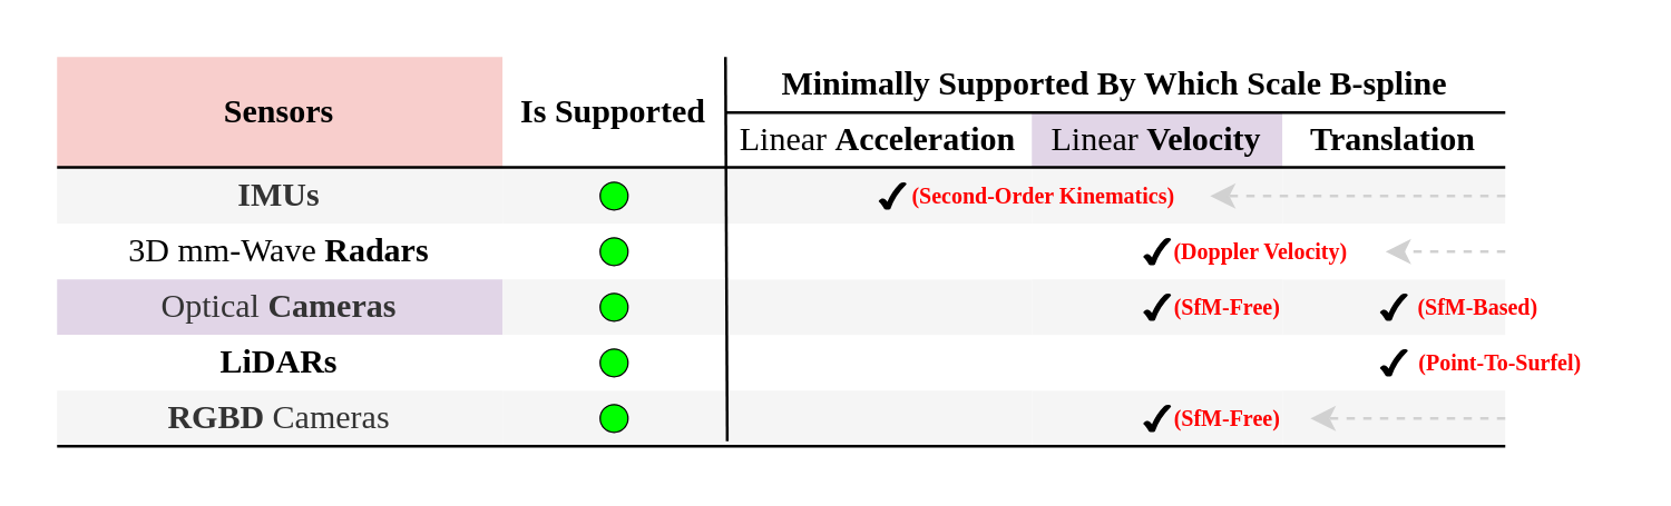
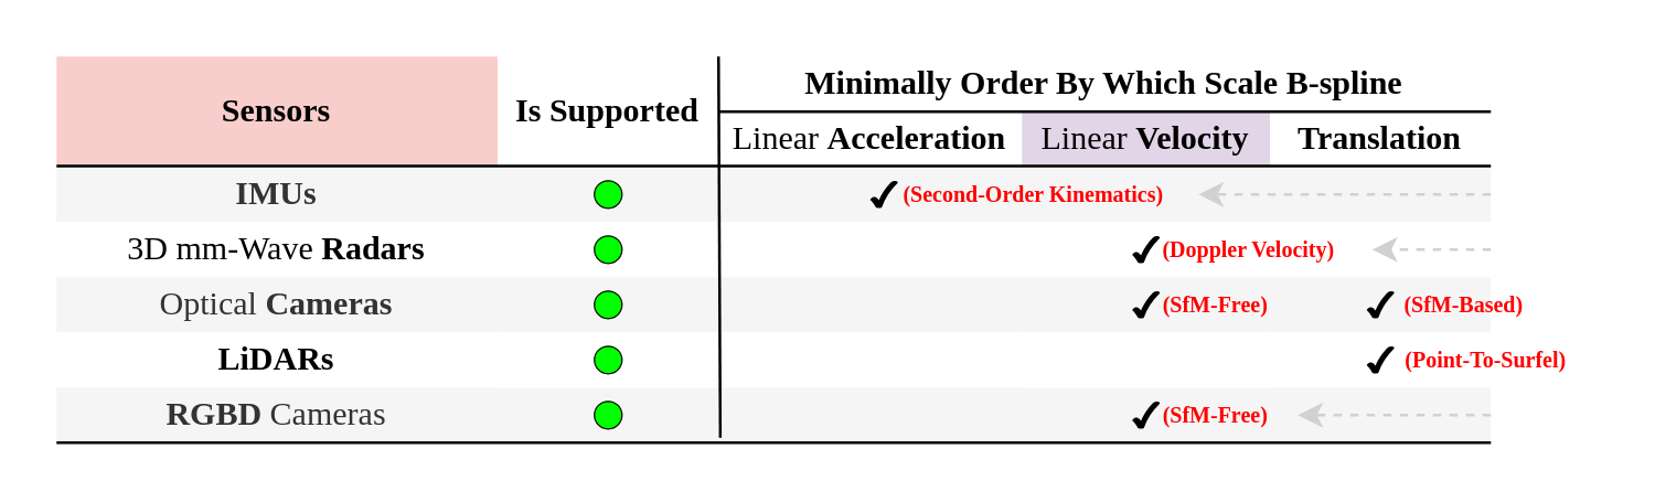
  <mxCell id="0" />
  <mxCell id="1" parent="0" />
  <mxCell id="2" value="&lt;font&gt;&lt;b&gt;Sensors&lt;/b&gt;&lt;/font&gt;" style="rounded=0;whiteSpace=wrap;html=1;fontFamily=Times New Roman;strokeColor=none;fillColor=#f8cecc;" parent="1" vertex="1"><mxGeometry x="20" y="20" width="160" height="40" as="geometry" /></mxCell>
  <mxCell id="3" value="&lt;font&gt;&lt;b&gt;Is Supported&lt;/b&gt;&lt;/font&gt;" style="rounded=0;whiteSpace=wrap;html=1;fontFamily=Times New Roman;strokeColor=none;" parent="1" vertex="1"><mxGeometry x="180" y="20" width="80" height="40" as="geometry" /></mxCell>
- <mxCell id="4" value="&lt;font&gt;&lt;b&gt;Minimally Supported By Which Scale B-spline&lt;/b&gt;&lt;/font&gt;" style="rounded=0;whiteSpace=wrap;html=1;fontFamily=Times New Roman;strokeColor=none;" parent="1" vertex="1"><mxGeometry x="260" y="20" width="280" height="20" as="geometry" /></mxCell>
+ <mxCell id="4" value="&lt;font&gt;&lt;b&gt;Minimally Order By Which Scale B-spline&lt;/b&gt;&lt;/font&gt;" style="rounded=0;whiteSpace=wrap;html=1;fontFamily=Times New Roman;strokeColor=none;" parent="1" vertex="1"><mxGeometry x="260" y="20" width="280" height="20" as="geometry" /></mxCell>
  <mxCell id="5" value="&lt;font&gt;Linear &lt;b&gt;Acceleration&lt;/b&gt;&lt;/font&gt;" style="rounded=0;whiteSpace=wrap;html=1;fontFamily=Times New Roman;fontStyle=0;strokeColor=none;" parent="1" vertex="1"><mxGeometry x="260" y="40" width="110" height="20" as="geometry" /></mxCell>
  <mxCell id="6" value="&lt;font&gt;Linear &lt;b&gt;Velocity&lt;/b&gt;&lt;/font&gt;" style="rounded=0;whiteSpace=wrap;html=1;fontFamily=Times New Roman;fontStyle=0;strokeColor=none;fillColor=#e1d5e7;" parent="1" vertex="1"><mxGeometry x="370" y="40" width="90" height="20" as="geometry" /></mxCell>
  <mxCell id="7" value="&lt;font&gt;&lt;span&gt;&lt;b&gt;Translation&lt;/b&gt;&lt;/span&gt;&lt;/font&gt;" style="rounded=0;whiteSpace=wrap;html=1;fontFamily=Times New Roman;fontStyle=0;strokeColor=none;" parent="1" vertex="1"><mxGeometry x="460" y="40" width="80" height="20" as="geometry" /></mxCell>
  <mxCell id="8" value="&lt;font&gt;&lt;span&gt;&lt;b&gt;IMUs&lt;/b&gt;&lt;br&gt;&lt;/span&gt;&lt;/font&gt;" style="rounded=0;whiteSpace=wrap;html=1;fontStyle=0;fontFamily=Times New Roman;strokeColor=none;fillColor=#f5f5f5;fontColor=#333333;" parent="1" vertex="1"><mxGeometry x="20" y="60" width="160" height="20" as="geometry" /></mxCell>
  <mxCell id="9" value="&lt;font&gt;3D mm-Wave &lt;b&gt;Radars&lt;/b&gt;&lt;/font&gt;" style="rounded=0;whiteSpace=wrap;html=1;fontStyle=0;fontFamily=Times New Roman;strokeColor=none;" parent="1" vertex="1"><mxGeometry x="20" y="80" width="160" height="20" as="geometry" /></mxCell>
- <mxCell id="10" value="&lt;font&gt;Optical &lt;b&gt;Cameras&lt;/b&gt;&lt;/font&gt;" style="rounded=0;whiteSpace=wrap;html=1;fontStyle=0;fontFamily=Times New Roman;strokeColor=none;fillColor=#e1d5e7;fontColor=#333333;" parent="1" vertex="1"><mxGeometry x="20" y="100" width="160" height="20" as="geometry" /></mxCell>
+ <mxCell id="10" value="&lt;font&gt;Optical &lt;b&gt;Cameras&lt;/b&gt;&lt;/font&gt;" style="rounded=0;whiteSpace=wrap;html=1;fontStyle=0;fontFamily=Times New Roman;strokeColor=none;fillColor=#f5f5f5;fontColor=#333333;" parent="1" vertex="1"><mxGeometry x="20" y="100" width="160" height="20" as="geometry" /></mxCell>
  <mxCell id="11" value="&lt;font&gt;&lt;b&gt;LiDARs&lt;/b&gt;&lt;/font&gt;" style="rounded=0;whiteSpace=wrap;html=1;fontStyle=0;fontFamily=Times New Roman;strokeColor=none;" parent="1" vertex="1"><mxGeometry x="20" y="120" width="160" height="20" as="geometry" /></mxCell>
  <mxCell id="12" value="&lt;font&gt;&lt;b&gt;RGBD&lt;/b&gt; Cameras&lt;/font&gt;" style="rounded=0;whiteSpace=wrap;html=1;fontStyle=0;fontFamily=Times New Roman;strokeColor=none;fillColor=#f5f5f5;fontColor=#333333;" parent="1" vertex="1"><mxGeometry x="20" y="140" width="160" height="20" as="geometry" /></mxCell>
  <mxCell id="13" value="&lt;font&gt;&lt;span&gt;&lt;br&gt;&lt;/span&gt;&lt;/font&gt;" style="rounded=0;whiteSpace=wrap;html=1;fontStyle=0;fontFamily=Times New Roman;strokeColor=none;fillColor=#f5f5f5;fontColor=#333333;" parent="1" vertex="1"><mxGeometry x="180" y="60" width="80" height="20" as="geometry" /></mxCell>
  <mxCell id="14" value="" style="ellipse;whiteSpace=wrap;html=1;aspect=fixed;fontFamily=Times New Roman;fontSize=10;fillColor=#00FF00;strokeColor=default;strokeWidth=0.5;" parent="1" vertex="1"><mxGeometry x="215" y="65" width="10" height="10" as="geometry" /></mxCell>
  <mxCell id="15" value="&lt;font&gt;&lt;span&gt;&lt;br&gt;&lt;/span&gt;&lt;/font&gt;" style="rounded=0;whiteSpace=wrap;html=1;fontStyle=0;fontFamily=Times New Roman;strokeColor=none;fillColor=#f5f5f5;fontColor=#333333;" parent="1" vertex="1"><mxGeometry x="180" y="140" width="80" height="20" as="geometry" /></mxCell>
  <mxCell id="16" value="&lt;font&gt;&lt;span&gt;&lt;br&gt;&lt;/span&gt;&lt;/font&gt;" style="rounded=0;whiteSpace=wrap;html=1;fontStyle=0;fontFamily=Times New Roman;strokeColor=none;" parent="1" vertex="1"><mxGeometry x="180" y="80" width="80" height="20" as="geometry" /></mxCell>
  <mxCell id="17" value="&lt;font&gt;&lt;span&gt;&lt;br&gt;&lt;/span&gt;&lt;/font&gt;" style="rounded=0;whiteSpace=wrap;html=1;fontStyle=0;fontFamily=Times New Roman;strokeColor=none;fillColor=#f5f5f5;fontColor=#333333;" parent="1" vertex="1"><mxGeometry x="180" y="100" width="80" height="20" as="geometry" /></mxCell>
  <mxCell id="18" value="&lt;font&gt;&lt;span&gt;&lt;br&gt;&lt;/span&gt;&lt;/font&gt;" style="rounded=0;whiteSpace=wrap;html=1;fontStyle=0;fontFamily=Times New Roman;strokeColor=none;" parent="1" vertex="1"><mxGeometry x="180" y="120" width="80" height="20" as="geometry" /></mxCell>
  <mxCell id="19" value="" style="ellipse;whiteSpace=wrap;html=1;aspect=fixed;fontFamily=Times New Roman;fontSize=10;fillColor=#00FF00;strokeColor=default;strokeWidth=0.5;" parent="1" vertex="1"><mxGeometry x="215" y="85" width="10" height="10" as="geometry" /></mxCell>
  <mxCell id="20" value="" style="ellipse;whiteSpace=wrap;html=1;aspect=fixed;fontFamily=Times New Roman;fontSize=10;fillColor=#00FF00;strokeColor=default;strokeWidth=0.5;" parent="1" vertex="1"><mxGeometry x="215" y="105" width="10" height="10" as="geometry" /></mxCell>
  <mxCell id="21" value="" style="ellipse;whiteSpace=wrap;html=1;aspect=fixed;fontFamily=Times New Roman;fontSize=10;fillColor=#00FF00;strokeColor=default;strokeWidth=0.5;" parent="1" vertex="1"><mxGeometry x="215" y="125" width="10" height="10" as="geometry" /></mxCell>
  <mxCell id="22" value="" style="ellipse;whiteSpace=wrap;html=1;aspect=fixed;fontFamily=Times New Roman;fontSize=10;fillColor=#00FF00;strokeColor=default;strokeWidth=0.5;" parent="1" vertex="1"><mxGeometry x="215" y="145" width="10" height="10" as="geometry" /></mxCell>
  <mxCell id="23" value="&lt;font&gt;&lt;span&gt;&lt;br&gt;&lt;/span&gt;&lt;/font&gt;" style="rounded=0;whiteSpace=wrap;html=1;fontStyle=0;fontFamily=Times New Roman;strokeColor=none;fillColor=#f5f5f5;fontColor=#333333;" parent="1" vertex="1"><mxGeometry x="260" y="60" width="110" height="20" as="geometry" /></mxCell>
  <mxCell id="24" value="&lt;font&gt;&lt;span&gt;&lt;br&gt;&lt;/span&gt;&lt;/font&gt;" style="rounded=0;whiteSpace=wrap;html=1;fontStyle=0;fontFamily=Times New Roman;strokeColor=none;" parent="1" vertex="1"><mxGeometry x="260" y="120" width="110" height="20" as="geometry" /></mxCell>
  <mxCell id="25" value="&lt;font&gt;&lt;span&gt;&lt;br&gt;&lt;/span&gt;&lt;/font&gt;" style="rounded=0;whiteSpace=wrap;html=1;fontStyle=0;fontFamily=Times New Roman;strokeColor=none;fillColor=#f5f5f5;fontColor=#333333;" parent="1" vertex="1"><mxGeometry x="260" y="100" width="110" height="20" as="geometry" /></mxCell>
  <mxCell id="26" value="&lt;font&gt;&lt;span&gt;&lt;br&gt;&lt;/span&gt;&lt;/font&gt;" style="rounded=0;whiteSpace=wrap;html=1;fontStyle=0;fontFamily=Times New Roman;strokeColor=none;" parent="1" vertex="1"><mxGeometry x="260" y="80" width="110" height="20" as="geometry" /></mxCell>
  <mxCell id="27" value="&lt;font&gt;&lt;span&gt;&lt;br&gt;&lt;/span&gt;&lt;/font&gt;" style="rounded=0;whiteSpace=wrap;html=1;fontStyle=0;fontFamily=Times New Roman;strokeColor=none;fillColor=#f5f5f5;fontColor=#333333;" parent="1" vertex="1"><mxGeometry x="260" y="140" width="110" height="20" as="geometry" /></mxCell>
  <mxCell id="28" value="&lt;font&gt;&lt;span&gt;&lt;br&gt;&lt;/span&gt;&lt;/font&gt;" style="rounded=0;whiteSpace=wrap;html=1;fontStyle=0;fontFamily=Times New Roman;strokeColor=none;fillColor=#f5f5f5;fontColor=#333333;" parent="1" vertex="1"><mxGeometry x="370" y="60" width="90" height="20" as="geometry" /></mxCell>
  <mxCell id="29" value="&lt;font&gt;&lt;span&gt;&lt;br&gt;&lt;/span&gt;&lt;/font&gt;" style="rounded=0;whiteSpace=wrap;html=1;fontStyle=0;fontFamily=Times New Roman;strokeColor=none;" parent="1" vertex="1"><mxGeometry x="370" y="80" width="90" height="20" as="geometry" /></mxCell>
  <mxCell id="30" value="&lt;font&gt;&lt;span&gt;&lt;br&gt;&lt;/span&gt;&lt;/font&gt;" style="rounded=0;whiteSpace=wrap;html=1;fontStyle=0;fontFamily=Times New Roman;strokeColor=none;fillColor=#f5f5f5;fontColor=#333333;" parent="1" vertex="1"><mxGeometry x="370" y="140" width="90" height="20" as="geometry" /></mxCell>
  <mxCell id="31" value="&lt;font&gt;&lt;span&gt;&lt;br&gt;&lt;/span&gt;&lt;/font&gt;" style="rounded=0;whiteSpace=wrap;html=1;fontStyle=0;fontFamily=Times New Roman;strokeColor=none;" parent="1" vertex="1"><mxGeometry x="370" y="120" width="90" height="20" as="geometry" /></mxCell>
  <mxCell id="32" value="&lt;div style=&quot;text-align: start;&quot;&gt;&lt;span style=&quot;background-color: initial; font-size: 0px;&quot;&gt;&lt;font face=&quot;monospace&quot; color=&quot;rgba(0, 0, 0, 0)&quot;&gt;dfssdf&lt;/font&gt;&lt;/span&gt;&lt;/div&gt;" style="rounded=0;whiteSpace=wrap;html=1;fontStyle=0;fontFamily=Times New Roman;strokeColor=none;fillColor=#f5f5f5;fontColor=#333333;" parent="1" vertex="1"><mxGeometry x="370" y="100" width="90" height="20" as="geometry" /></mxCell>
  <mxCell id="33" value="&lt;font&gt;&lt;span&gt;&lt;br&gt;&lt;/span&gt;&lt;/font&gt;" style="rounded=0;whiteSpace=wrap;html=1;fontStyle=0;fontFamily=Times New Roman;strokeColor=none;fillColor=#f5f5f5;fontColor=#333333;" parent="1" vertex="1"><mxGeometry x="460" y="60" width="80" height="20" as="geometry" /></mxCell>
  <mxCell id="34" value="&lt;font&gt;&lt;span&gt;&lt;br&gt;&lt;/span&gt;&lt;/font&gt;" style="rounded=0;whiteSpace=wrap;html=1;fontStyle=0;fontFamily=Times New Roman;strokeColor=none;" parent="1" vertex="1"><mxGeometry x="460" y="120" width="80" height="20" as="geometry" /></mxCell>
  <mxCell id="35" value="&lt;font&gt;&lt;span&gt;&lt;br&gt;&lt;/span&gt;&lt;/font&gt;" style="rounded=0;whiteSpace=wrap;html=1;fontStyle=0;fontFamily=Times New Roman;strokeColor=none;fillColor=#f5f5f5;fontColor=#333333;" parent="1" vertex="1"><mxGeometry x="460" y="100" width="80" height="20" as="geometry" /></mxCell>
  <mxCell id="36" value="&lt;font&gt;&lt;span&gt;&lt;br&gt;&lt;/span&gt;&lt;/font&gt;" style="rounded=0;whiteSpace=wrap;html=1;fontStyle=0;fontFamily=Times New Roman;strokeColor=none;" parent="1" vertex="1"><mxGeometry x="460" y="80" width="80" height="20" as="geometry" /></mxCell>
  <mxCell id="37" value="&lt;font&gt;&lt;span&gt;&lt;br&gt;&lt;/span&gt;&lt;/font&gt;" style="rounded=0;whiteSpace=wrap;html=1;fontStyle=0;fontFamily=Times New Roman;strokeColor=none;fillColor=#f5f5f5;fontColor=#333333;" parent="1" vertex="1"><mxGeometry x="460" y="140" width="80" height="20" as="geometry" /></mxCell>
  <mxCell id="38" value="" style="verticalLabelPosition=bottom;verticalAlign=top;html=1;shape=mxgraph.basic.tick;strokeColor=none;strokeWidth=0.5;fontFamily=Times New Roman;fontSize=10;fillColor=#000000;" parent="1" vertex="1"><mxGeometry x="315" y="65" width="10" height="10" as="geometry" /></mxCell>
  <mxCell id="39" value="" style="verticalLabelPosition=bottom;verticalAlign=top;html=1;shape=mxgraph.basic.tick;strokeColor=none;strokeWidth=0.5;fontFamily=Times New Roman;fontSize=10;fillColor=#000000;" parent="1" vertex="1"><mxGeometry x="410" y="85" width="10" height="10" as="geometry" /></mxCell>
  <mxCell id="40" value="" style="verticalLabelPosition=bottom;verticalAlign=top;html=1;shape=mxgraph.basic.tick;strokeColor=none;strokeWidth=0.5;fontFamily=Times New Roman;fontSize=10;fillColor=#000000;" parent="1" vertex="1"><mxGeometry x="495" y="105" width="10" height="10" as="geometry" /></mxCell>
  <mxCell id="41" value="" style="verticalLabelPosition=bottom;verticalAlign=top;html=1;shape=mxgraph.basic.tick;strokeColor=none;strokeWidth=0.5;fontFamily=Times New Roman;fontSize=10;fillColor=#000000;" parent="1" vertex="1"><mxGeometry x="495" y="125" width="10" height="10" as="geometry" /></mxCell>
  <mxCell id="42" value="" style="verticalLabelPosition=bottom;verticalAlign=top;html=1;shape=mxgraph.basic.tick;strokeColor=none;strokeWidth=0.5;fontFamily=Times New Roman;fontSize=10;fillColor=#000000;" parent="1" vertex="1"><mxGeometry x="410" y="145" width="10" height="10" as="geometry" /></mxCell>
  <mxCell id="43" value="" style="endArrow=none;html=1;rounded=0;fontFamily=Times New Roman;fontSize=10;exitX=0;exitY=0;exitDx=0;exitDy=0;entryX=1;entryY=0;entryDx=0;entryDy=0;" parent="1" edge="1"><mxGeometry width="50" height="50" relative="1" as="geometry"><mxPoint x="20" y="59.67" as="sourcePoint" /><mxPoint x="540" y="59.67" as="targetPoint" /></mxGeometry></mxCell>
  <mxCell id="44" value="" style="endArrow=none;html=1;rounded=0;fontFamily=Times New Roman;fontSize=10;exitX=0;exitY=0;exitDx=0;exitDy=0;entryX=1;entryY=1;entryDx=0;entryDy=0;" parent="1" source="5" target="4" edge="1"><mxGeometry width="50" height="50" relative="1" as="geometry"><mxPoint x="30" y="69.67" as="sourcePoint" /><mxPoint x="550" y="69.67" as="targetPoint" /></mxGeometry></mxCell>
  <mxCell id="45" value="" style="endArrow=none;html=1;rounded=0;fontFamily=Times New Roman;fontSize=10;exitX=0;exitY=0;exitDx=0;exitDy=0;entryX=1;entryY=0;entryDx=0;entryDy=0;" parent="1" edge="1"><mxGeometry width="50" height="50" relative="1" as="geometry"><mxPoint x="20" y="160" as="sourcePoint" /><mxPoint x="540" y="160" as="targetPoint" /></mxGeometry></mxCell>
  <mxCell id="46" value="" style="endArrow=none;html=1;rounded=0;fontFamily=Times New Roman;fontSize=10;entryX=1.008;entryY=0.911;entryDx=0;entryDy=0;exitX=0;exitY=0;exitDx=0;exitDy=0;entryPerimeter=0;" parent="1" source="4" target="15" edge="1"><mxGeometry width="50" height="50" relative="1" as="geometry"><mxPoint x="190" y="30" as="sourcePoint" /><mxPoint x="190" y="220" as="targetPoint" /></mxGeometry></mxCell>
  <mxCell id="47" value="" style="verticalLabelPosition=bottom;verticalAlign=top;html=1;shape=mxgraph.basic.tick;strokeColor=none;strokeWidth=0.5;fontFamily=Times New Roman;fontSize=10;fillColor=#000000;" vertex="1" parent="1"><mxGeometry x="410" y="105" width="10" height="10" as="geometry" /></mxCell>
  <mxCell id="48" value="(SfM-Free)" style="text;html=1;align=center;verticalAlign=middle;resizable=0;points=[];autosize=1;strokeColor=none;fillColor=none;fontFamily=Times New Roman;fontStyle=1;fontSize=8;fontColor=#FF0000;" vertex="1" parent="1"><mxGeometry x="410" y="100" width="60" height="20" as="geometry" /></mxCell>
  <mxCell id="49" value="(SfM-Based)" style="text;html=1;align=center;verticalAlign=middle;resizable=0;points=[];autosize=1;strokeColor=none;fillColor=none;fontFamily=Times New Roman;fontStyle=1;fontSize=8;fontColor=#FF0000;" vertex="1" parent="1"><mxGeometry x="495" y="100" width="70" height="20" as="geometry" /></mxCell>
  <mxCell id="50" value="(Doppler Velocity)" style="text;html=1;align=center;verticalAlign=middle;resizable=0;points=[];autosize=1;strokeColor=none;fillColor=none;fontFamily=Times New Roman;fontStyle=1;fontSize=8;fontColor=#FF0000;" vertex="1" parent="1"><mxGeometry x="407" y="80" width="90" height="20" as="geometry" /></mxCell>
  <mxCell id="51" value="(Point-To-Surfel)" style="text;html=1;align=center;verticalAlign=middle;resizable=0;points=[];autosize=1;strokeColor=none;fillColor=none;fontFamily=Times New Roman;fontStyle=1;fontSize=8;fontColor=#FF0000;" vertex="1" parent="1"><mxGeometry x="498" y="120" width="80" height="20" as="geometry" /></mxCell>
  <mxCell id="52" value="(SfM-Free)" style="text;html=1;align=center;verticalAlign=middle;resizable=0;points=[];autosize=1;strokeColor=none;fillColor=none;fontFamily=Times New Roman;fontStyle=1;fontSize=8;fontColor=#FF0000;" vertex="1" parent="1"><mxGeometry x="410" y="140" width="60" height="20" as="geometry" /></mxCell>
  <mxCell id="53" value="(Second-Order Kinematics)" style="text;html=1;align=center;verticalAlign=middle;resizable=0;points=[];autosize=1;strokeColor=none;fillColor=none;fontFamily=Times New Roman;fontStyle=1;fontSize=8;fontColor=#FF0000;" vertex="1" parent="1"><mxGeometry x="314" y="60" width="120" height="20" as="geometry" /></mxCell>
  <mxCell id="54" value="" style="endArrow=classic;html=1;rounded=0;fontFamily=Times New Roman;fontSize=8;fontColor=#FF0000;dashed=1;strokeColor=#D1D1D1;" edge="1" parent="1" target="53"><mxGeometry width="50" height="50" relative="1" as="geometry"><mxPoint x="540" y="70" as="sourcePoint" /><mxPoint x="434" y="69.83" as="targetPoint" /></mxGeometry></mxCell>
  <mxCell id="55" value="" style="endArrow=classic;html=1;rounded=0;fontFamily=Times New Roman;fontSize=8;fontColor=#FF0000;dashed=1;strokeColor=#D1D1D1;" edge="1" parent="1" target="50"><mxGeometry width="50" height="50" relative="1" as="geometry"><mxPoint x="540" y="90" as="sourcePoint" /><mxPoint x="495" y="89.83" as="targetPoint" /></mxGeometry></mxCell>
  <mxCell id="56" value="" style="endArrow=classic;html=1;rounded=0;fontFamily=Times New Roman;fontSize=8;fontColor=#FF0000;dashed=1;strokeColor=#D1D1D1;" edge="1" parent="1" target="52"><mxGeometry width="50" height="50" relative="1" as="geometry"><mxPoint x="540" y="150" as="sourcePoint" /><mxPoint x="495" y="149.83" as="targetPoint" /></mxGeometry></mxCell>
